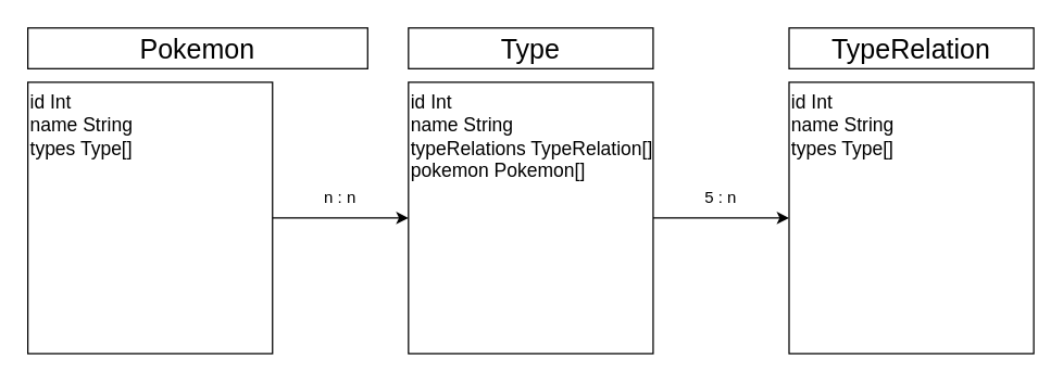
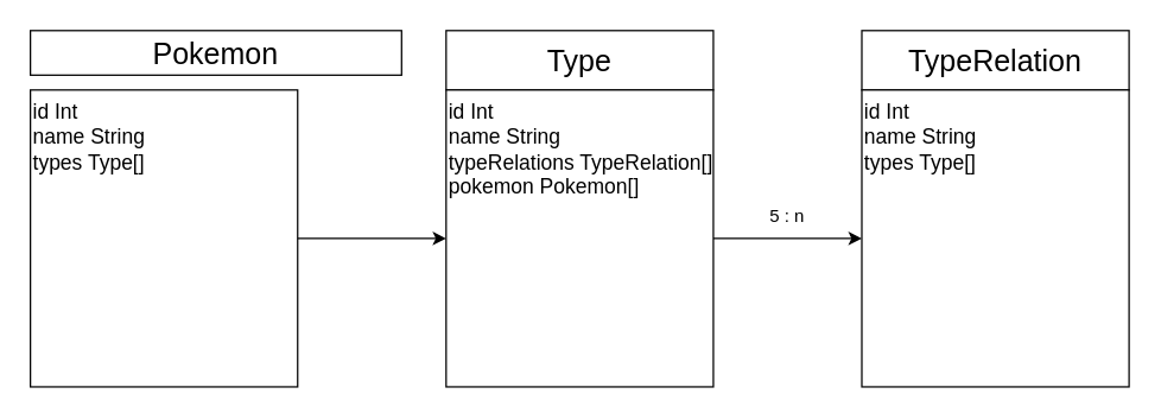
  <mxCell id="0" />
  <mxCell id="1" parent="0" />
  <mxCell id="2" value="&lt;font style=&quot;font-size: 20px;&quot;&gt;Pokemon&lt;/font&gt;" style="rounded=0;whiteSpace=wrap;html=1;" vertex="1" parent="1"><mxGeometry x="20" y="20" width="250" height="30" as="geometry" /></mxCell>
  <mxCell id="3" style="edgeStyle=orthogonalEdgeStyle;rounded=0;orthogonalLoop=1;jettySize=auto;html=1;entryX=0;entryY=0.5;entryDx=0;entryDy=0;" edge="1" parent="1" source="4" target="7"><mxGeometry relative="1" as="geometry"><mxPoint x="290" y="160" as="targetPoint" /></mxGeometry></mxCell>
  <mxCell id="4" value="&lt;font style=&quot;font-size: 14px;&quot;&gt;id Int&lt;br&gt;name String&lt;br&gt;types Type[]&lt;br&gt;&lt;br&gt;&lt;/font&gt;" style="rounded=0;whiteSpace=wrap;html=1;align=left;verticalAlign=top;" vertex="1" parent="1"><mxGeometry x="20" y="60" width="180" height="200" as="geometry" /></mxCell>
- <mxCell id="5" value="&lt;font style=&quot;font-size: 20px;&quot;&gt;Type&lt;br&gt;&lt;/font&gt;" style="rounded=0;whiteSpace=wrap;html=1;" vertex="1" parent="1"><mxGeometry x="300" y="20" width="180" height="30" as="geometry" /></mxCell>
+ <mxCell id="5" value="&lt;font style=&quot;font-size: 20px;&quot;&gt;Type&lt;br&gt;&lt;/font&gt;" style="rounded=0;whiteSpace=wrap;html=1;" vertex="1" parent="1"><mxGeometry x="300" y="20" width="180" height="40" as="geometry" /></mxCell>
  <mxCell id="6" style="edgeStyle=orthogonalEdgeStyle;rounded=0;orthogonalLoop=1;jettySize=auto;html=1;entryX=0;entryY=0.5;entryDx=0;entryDy=0;" edge="1" parent="1" source="7" target="9"><mxGeometry relative="1" as="geometry" /></mxCell>
  <mxCell id="7" value="&lt;font style=&quot;font-size: 14px;&quot;&gt;id Int&lt;br&gt;name String&lt;br&gt;typeRelations TypeRelation[]&lt;br&gt;pokemon Pokemon[]&lt;br&gt;&lt;br&gt;&lt;/font&gt;" style="rounded=0;whiteSpace=wrap;html=1;align=left;verticalAlign=top;" vertex="1" parent="1"><mxGeometry x="300" y="60" width="180" height="200" as="geometry" /></mxCell>
- <mxCell id="8" value="&lt;font style=&quot;font-size: 20px;&quot;&gt;TypeRelation&lt;br&gt;&lt;/font&gt;" style="rounded=0;whiteSpace=wrap;html=1;" vertex="1" parent="1"><mxGeometry x="580" y="20" width="180" height="30" as="geometry" /></mxCell>
+ <mxCell id="8" value="&lt;font style=&quot;font-size: 20px;&quot;&gt;TypeRelation&lt;br&gt;&lt;/font&gt;" style="rounded=0;whiteSpace=wrap;html=1;" vertex="1" parent="1"><mxGeometry x="580" y="20" width="180" height="40" as="geometry" /></mxCell>
  <mxCell id="9" value="&lt;font style=&quot;font-size: 14px;&quot;&gt;id Int&lt;br&gt;name String&lt;br&gt;types Type[]&lt;br&gt;&lt;br&gt;&lt;/font&gt;" style="rounded=0;whiteSpace=wrap;html=1;align=left;verticalAlign=top;" vertex="1" parent="1"><mxGeometry x="580" y="60" width="180" height="200" as="geometry" /></mxCell>
- <mxCell id="10" value="n : n" style="text;html=1;strokeColor=none;fillColor=none;align=center;verticalAlign=middle;whiteSpace=wrap;rounded=0;" vertex="1" parent="1"><mxGeometry x="220" y="130" width="60" height="30" as="geometry" /></mxCell>
  <mxCell id="11" value="5 : n" style="text;html=1;strokeColor=none;fillColor=none;align=center;verticalAlign=middle;whiteSpace=wrap;rounded=0;" vertex="1" parent="1"><mxGeometry x="500" y="130" width="60" height="30" as="geometry" /></mxCell>
